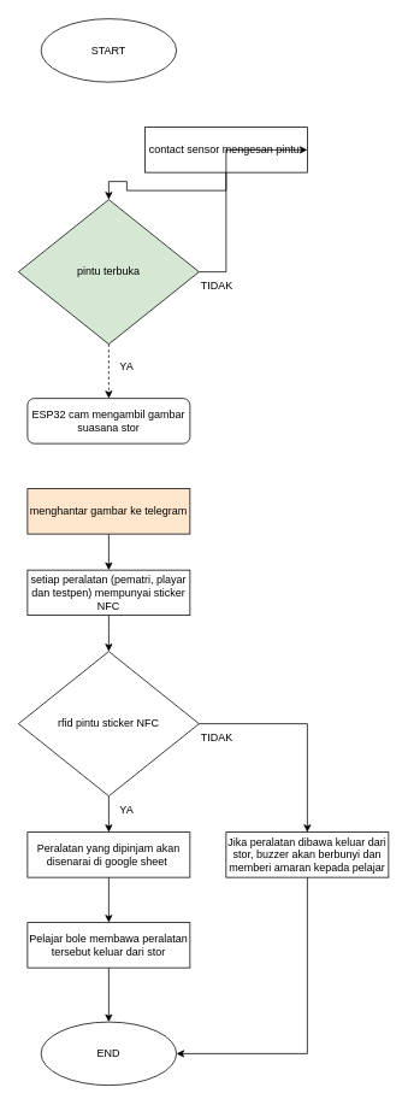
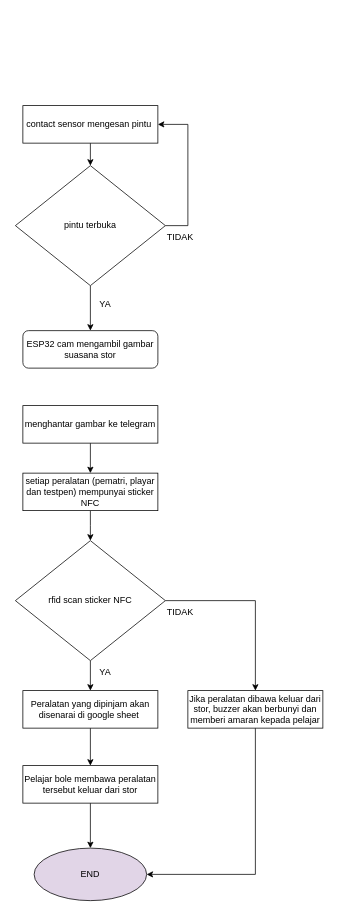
  <mxCell id="0" />
  <mxCell id="1" parent="0" />
  <mxCell id="2" style="edgeStyle=orthogonalEdgeStyle;rounded=0;orthogonalLoop=1;jettySize=auto;html=1;exitX=0.5;exitY=1;exitDx=0;exitDy=0;entryX=0.5;entryY=0;entryDx=0;entryDy=0;" parent="1" source="3" target="6" edge="1"><mxGeometry relative="1" as="geometry" /></mxCell>
- <mxCell id="3" value="contact sensor mengesan pintu&amp;nbsp;" style="rounded=0;whiteSpace=wrap;html=1;" parent="1" vertex="1"><mxGeometry x="160" y="140" width="180" height="50" as="geometry" /></mxCell>
+ <mxCell id="3" value="contact sensor mengesan pintu&amp;nbsp;" style="rounded=0;whiteSpace=wrap;html=1;" parent="1" vertex="1"><mxGeometry x="30" y="140" width="180" height="50" as="geometry" /></mxCell>
  <mxCell id="4" style="edgeStyle=orthogonalEdgeStyle;rounded=0;orthogonalLoop=1;jettySize=auto;html=1;exitX=1;exitY=0.5;exitDx=0;exitDy=0;entryX=1;entryY=0.5;entryDx=0;entryDy=0;" parent="1" source="6" target="3" edge="1"><mxGeometry relative="1" as="geometry"><mxPoint x="250" y="160" as="targetPoint" /><Array as="points"><mxPoint x="250" y="300" /><mxPoint x="250" y="165" /></Array></mxGeometry></mxCell>
- <mxCell id="5" style="edgeStyle=orthogonalEdgeStyle;rounded=0;orthogonalLoop=1;jettySize=auto;html=1;entryX=0.5;entryY=0;entryDx=0;entryDy=0;dashed=1;" parent="1" source="6" target="10" edge="1"><mxGeometry relative="1" as="geometry" /></mxCell>
- <mxCell id="6" value="pintu terbuka" style="rhombus;whiteSpace=wrap;html=1;fillColor=#d5e8d4;" parent="1" vertex="1"><mxGeometry x="20" y="220" width="200" height="160" as="geometry" /></mxCell>
- <mxCell id="7" value="START" style="ellipse;whiteSpace=wrap;html=1;" parent="1" vertex="1"><mxGeometry x="45" width="150" height="70" as="geometry" y="20" /></mxCell>
+ <mxCell id="5" style="edgeStyle=orthogonalEdgeStyle;rounded=0;orthogonalLoop=1;jettySize=auto;html=1;entryX=0.5;entryY=0;entryDx=0;entryDy=0;" parent="1" source="6" target="10" edge="1"><mxGeometry relative="1" as="geometry" /></mxCell>
+ <mxCell id="6" value="pintu terbuka" style="rhombus;whiteSpace=wrap;html=1;" parent="1" vertex="1"><mxGeometry x="20" y="220" width="200" height="160" as="geometry" /></mxCell>
  <mxCell id="8" value="TIDAK" style="text;html=1;align=center;verticalAlign=middle;whiteSpace=wrap;rounded=0;" parent="1" vertex="1"><mxGeometry x="210" y="300" width="60" height="30" as="geometry" /></mxCell>
  <mxCell id="9" value="YA" style="text;html=1;align=center;verticalAlign=middle;whiteSpace=wrap;rounded=0;" parent="1" vertex="1"><mxGeometry x="110" y="390" width="60" height="30" as="geometry" /></mxCell>
  <mxCell id="10" value="ESP32 cam mengambil gambar suasana stor" style="whiteSpace=wrap;html=1;rounded=1;" parent="1" vertex="1"><mxGeometry x="30" y="440" width="180" height="50" as="geometry" /></mxCell>
  <mxCell id="11" style="edgeStyle=orthogonalEdgeStyle;rounded=0;orthogonalLoop=1;jettySize=auto;html=1;exitX=0.5;exitY=1;exitDx=0;exitDy=0;entryX=0.5;entryY=0;entryDx=0;entryDy=0;" edge="1" parent="1" source="12" target="14"><mxGeometry relative="1" as="geometry" /></mxCell>
- <mxCell id="12" value="menghantar gambar ke telegram" style="rounded=0;whiteSpace=wrap;html=1;fillColor=#ffe6cc;" parent="1" vertex="1"><mxGeometry x="30" y="540" width="180" height="50" as="geometry" /></mxCell>
+ <mxCell id="12" value="menghantar gambar ke telegram" style="rounded=0;whiteSpace=wrap;html=1;" parent="1" vertex="1"><mxGeometry x="30" y="540" width="180" height="50" as="geometry" /></mxCell>
  <mxCell id="13" value="" style="edgeStyle=orthogonalEdgeStyle;rounded=0;orthogonalLoop=1;jettySize=auto;html=1;" edge="1" parent="1" source="14"><mxGeometry relative="1" as="geometry"><mxPoint x="120" y="720" as="targetPoint" /></mxGeometry></mxCell>
  <mxCell id="14" value="setiap peralatan (pematri, playar dan testpen) mempunyai sticker NFC" style="rounded=0;whiteSpace=wrap;html=1;" vertex="1" parent="1"><mxGeometry x="30" y="630" width="180" height="50" as="geometry" /></mxCell>
  <mxCell id="15" value="" style="edgeStyle=orthogonalEdgeStyle;rounded=0;orthogonalLoop=1;jettySize=auto;html=1;" edge="1" parent="1" source="17" target="19"><mxGeometry relative="1" as="geometry" /></mxCell>
  <mxCell id="16" style="edgeStyle=orthogonalEdgeStyle;rounded=0;orthogonalLoop=1;jettySize=auto;html=1;entryX=0.5;entryY=0;entryDx=0;entryDy=0;" edge="1" parent="1" source="17" target="21"><mxGeometry relative="1" as="geometry" /></mxCell>
- <mxCell id="17" value="rfid pintu sticker NFC" style="rhombus;whiteSpace=wrap;html=1;" vertex="1" parent="1"><mxGeometry x="20" y="720" width="200" height="160" as="geometry" /></mxCell>
+ <mxCell id="17" value="rfid scan sticker NFC" style="rhombus;whiteSpace=wrap;html=1;" vertex="1" parent="1"><mxGeometry x="20" y="720" width="200" height="160" as="geometry" /></mxCell>
  <mxCell id="18" value="" style="edgeStyle=orthogonalEdgeStyle;rounded=0;orthogonalLoop=1;jettySize=auto;html=1;" edge="1" parent="1" source="19" target="25"><mxGeometry relative="1" as="geometry" /></mxCell>
  <mxCell id="19" value="Peralatan yang dipinjam akan disenarai di google sheet&amp;nbsp;" style="rounded=0;whiteSpace=wrap;html=1;" vertex="1" parent="1"><mxGeometry x="30" y="920" width="180" height="50" as="geometry" /></mxCell>
  <mxCell id="20" style="edgeStyle=orthogonalEdgeStyle;rounded=0;orthogonalLoop=1;jettySize=auto;html=1;entryX=1;entryY=0.5;entryDx=0;entryDy=0;exitX=0.5;exitY=1;exitDx=0;exitDy=0;" edge="1" parent="1" source="21" target="26"><mxGeometry relative="1" as="geometry"><mxPoint x="290" y="1231.47" as="targetPoint" /><mxPoint x="341.85" y="1010" as="sourcePoint" /></mxGeometry></mxCell>
  <mxCell id="21" value="Jika peralatan dibawa keluar dari stor, buzzer akan berbunyi dan memberi amaran kepada pelajar" style="rounded=0;whiteSpace=wrap;html=1;" vertex="1" parent="1"><mxGeometry x="250" y="920" width="180" height="50" as="geometry" /></mxCell>
  <mxCell id="22" value="YA" style="text;html=1;align=center;verticalAlign=middle;whiteSpace=wrap;rounded=0;" vertex="1" parent="1"><mxGeometry x="110" y="880" width="60" height="30" as="geometry" /></mxCell>
  <mxCell id="23" value="TIDAK" style="text;html=1;align=center;verticalAlign=middle;whiteSpace=wrap;rounded=0;" vertex="1" parent="1"><mxGeometry x="210" y="800" width="60" height="30" as="geometry" /></mxCell>
  <mxCell id="24" value="" style="edgeStyle=orthogonalEdgeStyle;rounded=0;orthogonalLoop=1;jettySize=auto;html=1;" edge="1" parent="1" source="25" target="26"><mxGeometry relative="1" as="geometry" /></mxCell>
  <mxCell id="25" value="Pelajar bole membawa peralatan tersebut keluar dari stor" style="rounded=0;whiteSpace=wrap;html=1;" vertex="1" parent="1"><mxGeometry x="30" y="1020" width="180" height="50" as="geometry" /></mxCell>
- <mxCell id="26" value="END" style="ellipse;whiteSpace=wrap;html=1;" vertex="1" parent="1"><mxGeometry x="45" y="1130" width="150" height="70" as="geometry" /></mxCell>
+ <mxCell id="26" value="END" style="ellipse;whiteSpace=wrap;html=1;fillColor=#e1d5e7;" vertex="1" parent="1"><mxGeometry x="45" y="1130" width="150" height="70" as="geometry" /></mxCell>
